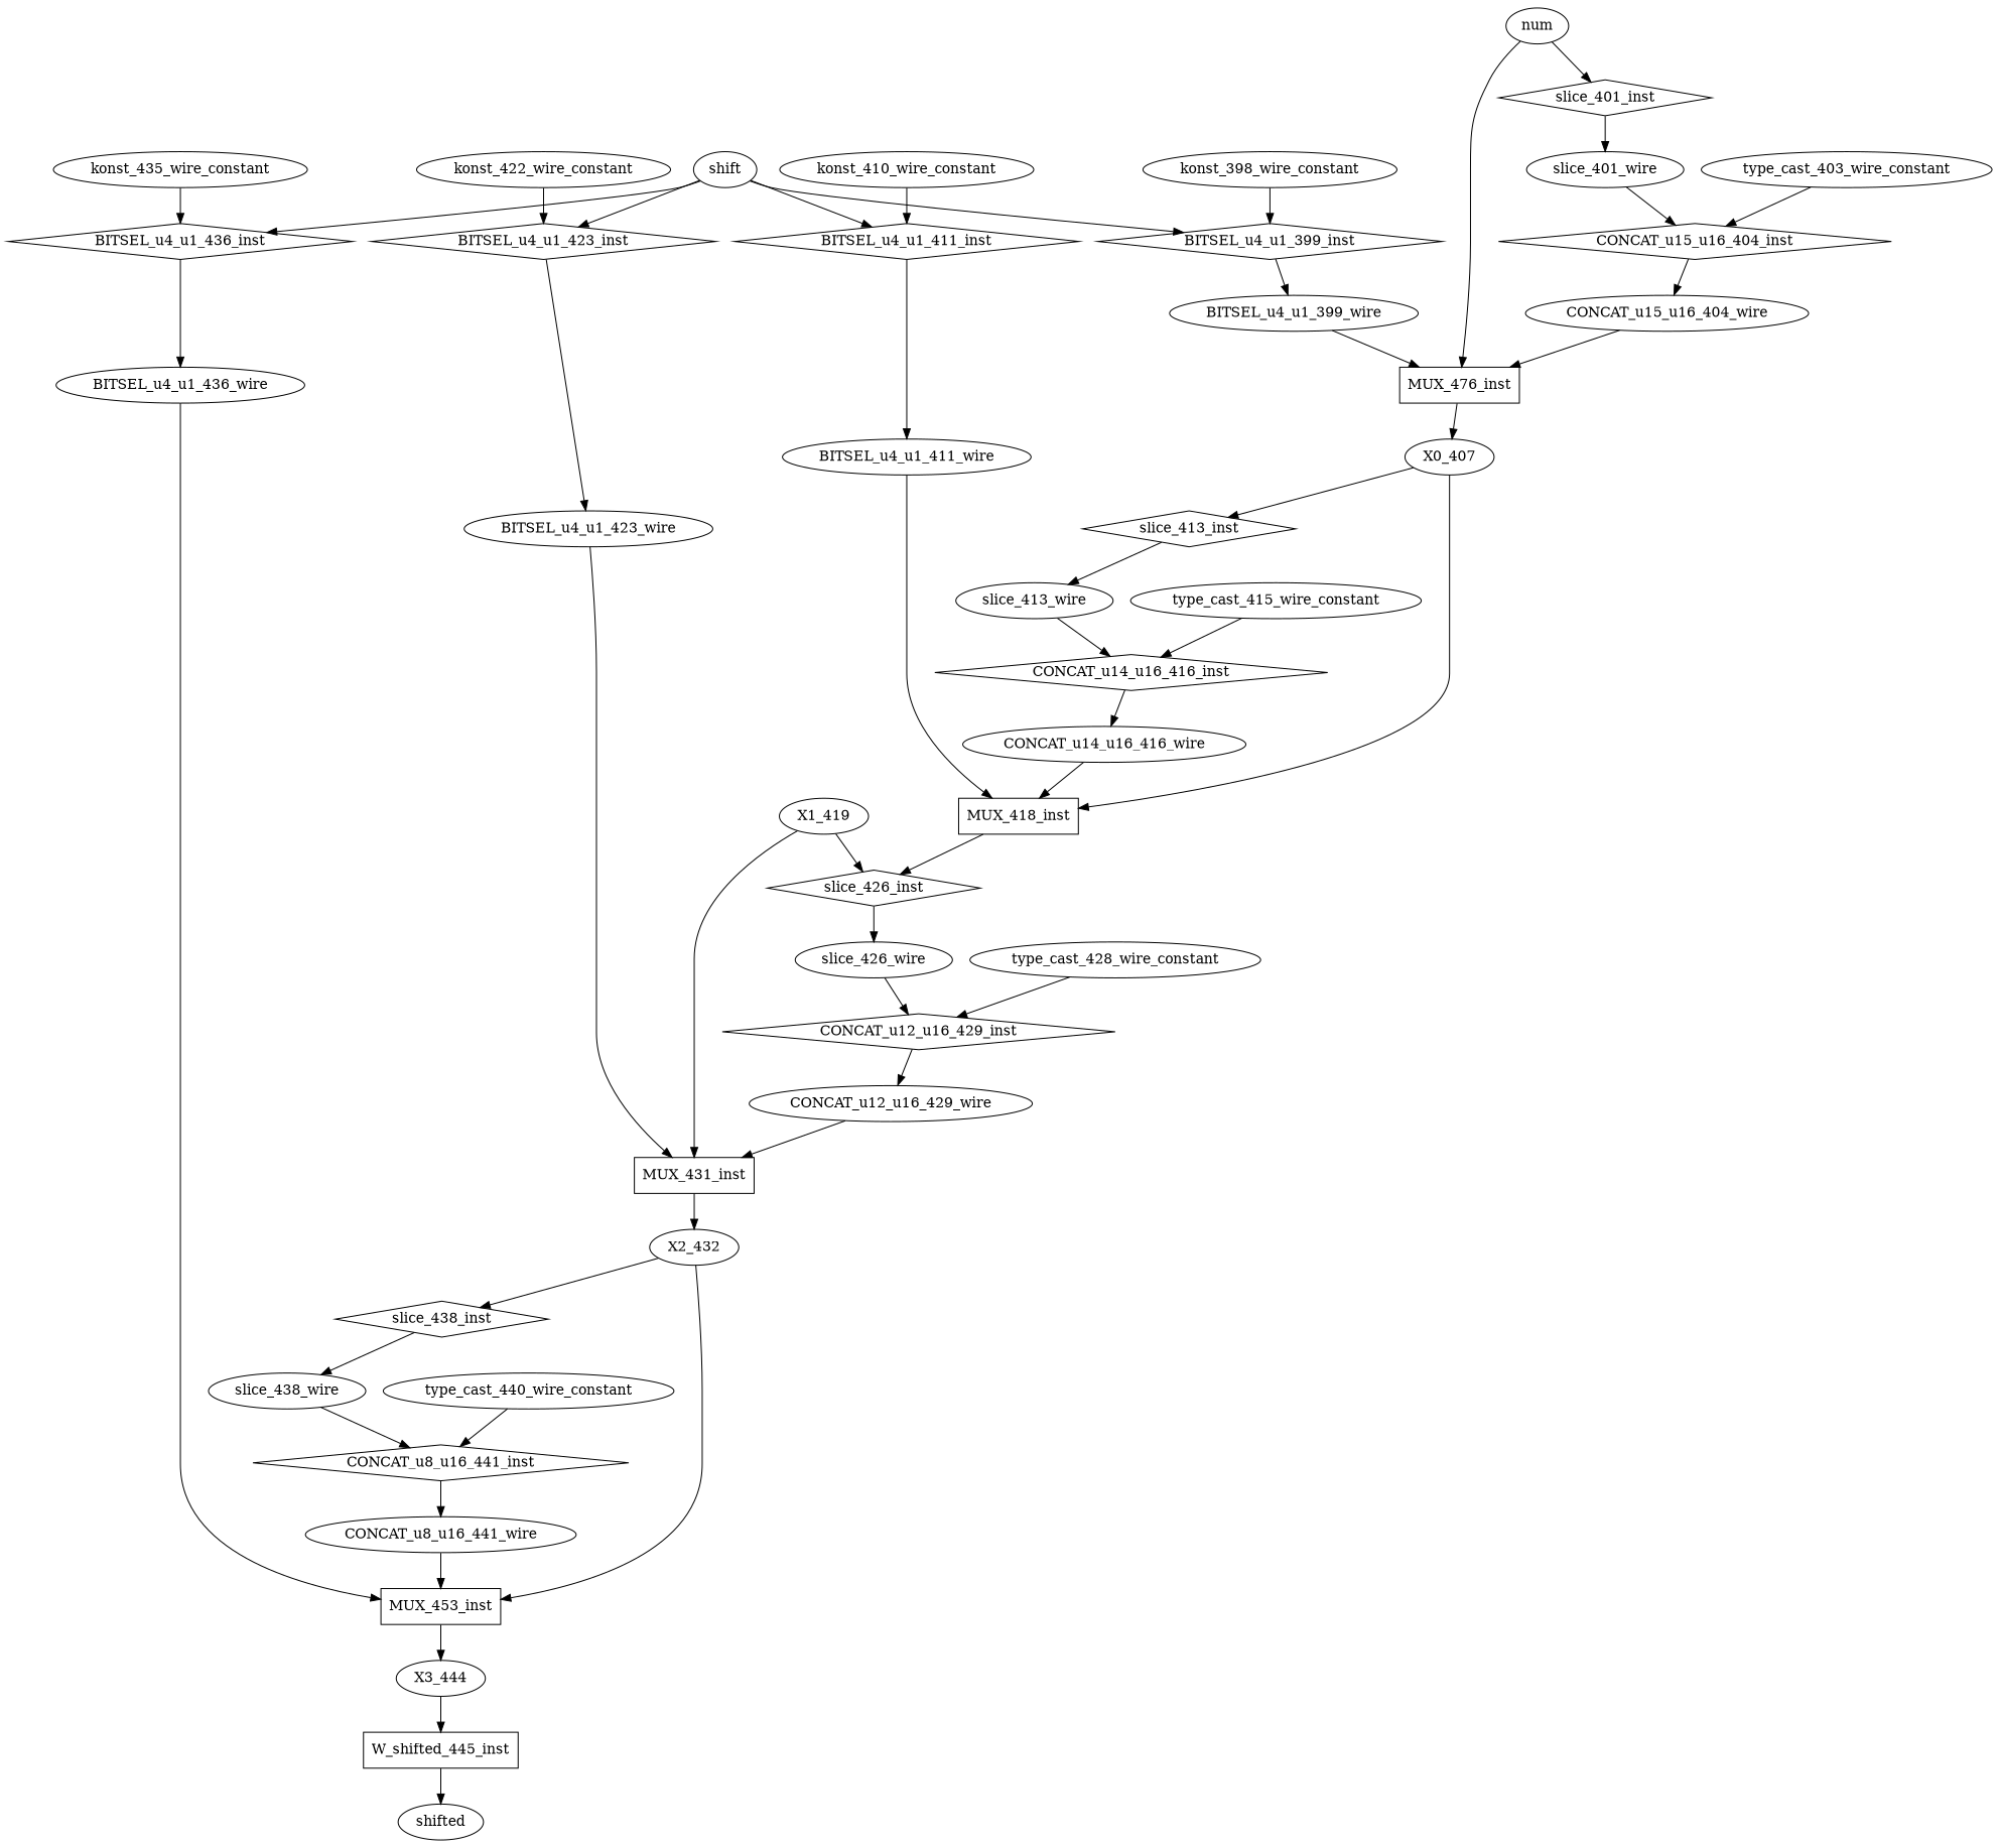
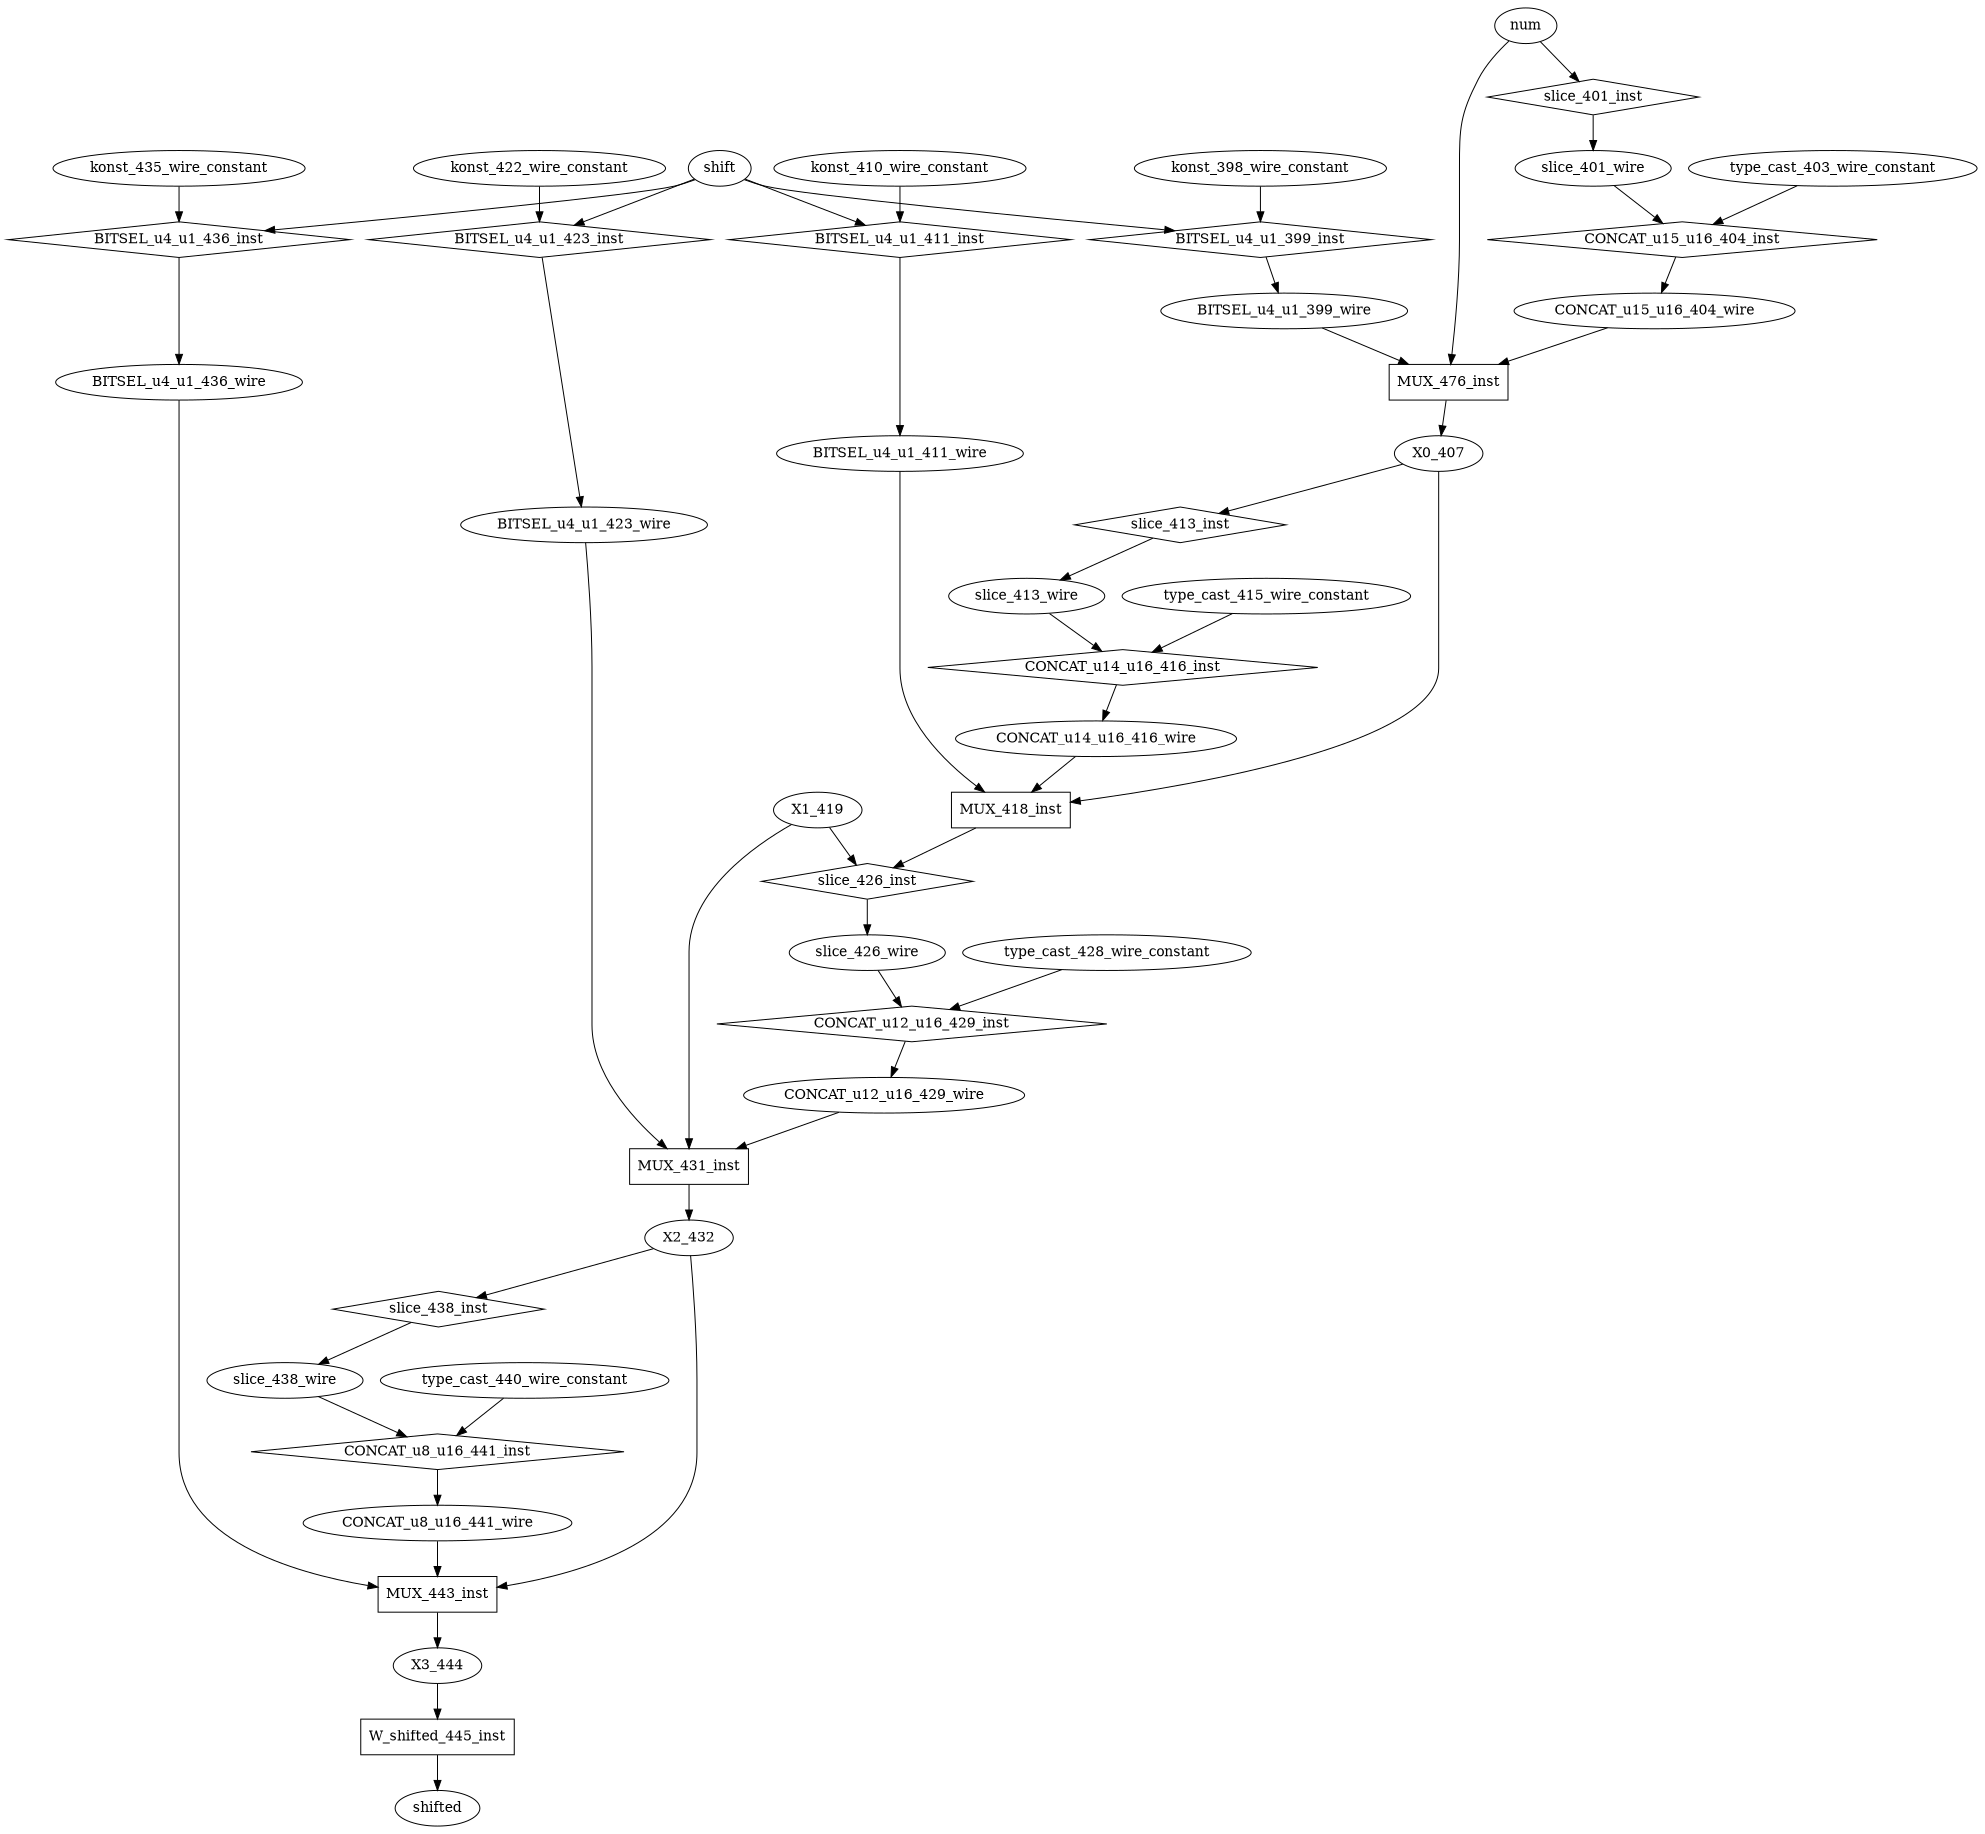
  digraph {
    node [shape=ellipse]
    n1 [label=MUX_476_inst shape=rectangle]
    BITSEL_u4_u1_399_wire
    X0_407
    MUX_418_inst [shape=rectangle]
    BITSEL_u4_u1_411_wire
    slice_426_inst [shape=diamond]
    MUX_431_inst [shape=rectangle]
    BITSEL_u4_u1_423_wire
    X2_432
-   MUX_443_inst [shape=rectangle label=MUX_453_inst]
+   MUX_443_inst [shape=rectangle]
    BITSEL_u4_u1_436_wire
    X3_444
    CONCAT_u12_u16_429_wire
    CONCAT_u14_u16_416_wire
    CONCAT_u15_u16_404_wire
    CONCAT_u8_u16_441_wire
    slice_413_inst [shape=diamond]
    slice_413_wire
    X1_419
    slice_426_wire
    slice_438_inst [shape=diamond]
    slice_438_wire
    W_shifted_445_inst [shape=rectangle]
    shifted [shape=""]
    BITSEL_u4_u1_399_inst [shape=diamond]
    konst_398_wire_constant
    BITSEL_u4_u1_411_inst [shape=diamond]
    konst_410_wire_constant
    BITSEL_u4_u1_423_inst [shape=diamond]
    konst_422_wire_constant
    BITSEL_u4_u1_436_inst [shape=diamond]
    konst_435_wire_constant
    CONCAT_u15_u16_404_inst [shape=diamond]
    slice_401_wire
    CONCAT_u14_u16_416_inst [shape=diamond]
    CONCAT_u12_u16_429_inst [shape=diamond]
    CONCAT_u8_u16_441_inst [shape=diamond]
    type_cast_403_wire_constant
    type_cast_415_wire_constant
    type_cast_428_wire_constant
    type_cast_440_wire_constant
    shift [shape=""]
    num [shape=""]
    slice_401_inst [shape=diamond]
    n1 -> X0_407
    BITSEL_u4_u1_399_wire -> n1
    X0_407 -> MUX_418_inst
    X0_407 -> slice_413_inst
    MUX_418_inst -> slice_426_inst
    BITSEL_u4_u1_411_wire -> MUX_418_inst
    slice_426_inst -> slice_426_wire
    MUX_431_inst -> X2_432
    BITSEL_u4_u1_423_wire -> MUX_431_inst
    X2_432 -> MUX_443_inst
    X2_432 -> slice_438_inst
    MUX_443_inst -> X3_444
    BITSEL_u4_u1_436_wire -> MUX_443_inst
    X3_444 -> W_shifted_445_inst
    CONCAT_u12_u16_429_wire -> MUX_431_inst
    CONCAT_u14_u16_416_wire -> MUX_418_inst
    CONCAT_u15_u16_404_wire -> n1
    CONCAT_u8_u16_441_wire -> MUX_443_inst
    slice_413_inst -> slice_413_wire
    slice_413_wire -> CONCAT_u14_u16_416_inst
    X1_419 -> slice_426_inst
    X1_419 -> MUX_431_inst
    slice_426_wire -> CONCAT_u12_u16_429_inst
    slice_438_inst -> slice_438_wire
    slice_438_wire -> CONCAT_u8_u16_441_inst
    W_shifted_445_inst -> shifted
    BITSEL_u4_u1_399_inst -> BITSEL_u4_u1_399_wire
    konst_398_wire_constant -> BITSEL_u4_u1_399_inst
    BITSEL_u4_u1_411_inst -> BITSEL_u4_u1_411_wire
    konst_410_wire_constant -> BITSEL_u4_u1_411_inst
    BITSEL_u4_u1_423_inst -> BITSEL_u4_u1_423_wire
    konst_422_wire_constant -> BITSEL_u4_u1_423_inst
    BITSEL_u4_u1_436_inst -> BITSEL_u4_u1_436_wire
    konst_435_wire_constant -> BITSEL_u4_u1_436_inst
    CONCAT_u15_u16_404_inst -> CONCAT_u15_u16_404_wire
    slice_401_wire -> CONCAT_u15_u16_404_inst
    CONCAT_u14_u16_416_inst -> CONCAT_u14_u16_416_wire
    CONCAT_u12_u16_429_inst -> CONCAT_u12_u16_429_wire
    CONCAT_u8_u16_441_inst -> CONCAT_u8_u16_441_wire
    type_cast_403_wire_constant -> CONCAT_u15_u16_404_inst
    type_cast_415_wire_constant -> CONCAT_u14_u16_416_inst
    type_cast_428_wire_constant -> CONCAT_u12_u16_429_inst
    type_cast_440_wire_constant -> CONCAT_u8_u16_441_inst
    shift -> BITSEL_u4_u1_399_inst
    shift -> BITSEL_u4_u1_411_inst
    shift -> BITSEL_u4_u1_423_inst
    shift -> BITSEL_u4_u1_436_inst
    num -> n1
    num -> slice_401_inst
    slice_401_inst -> slice_401_wire
  }
